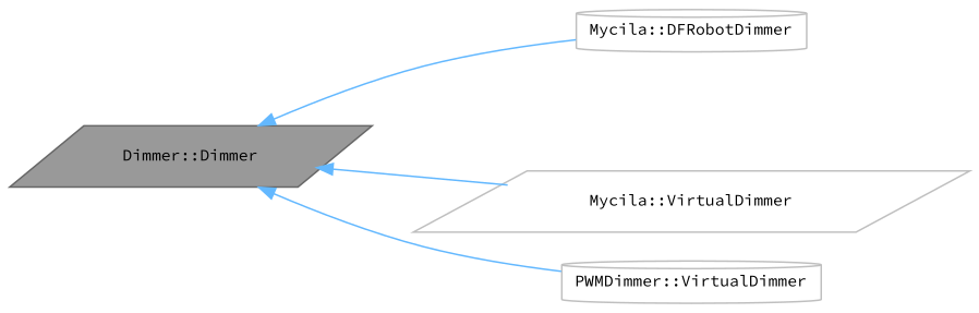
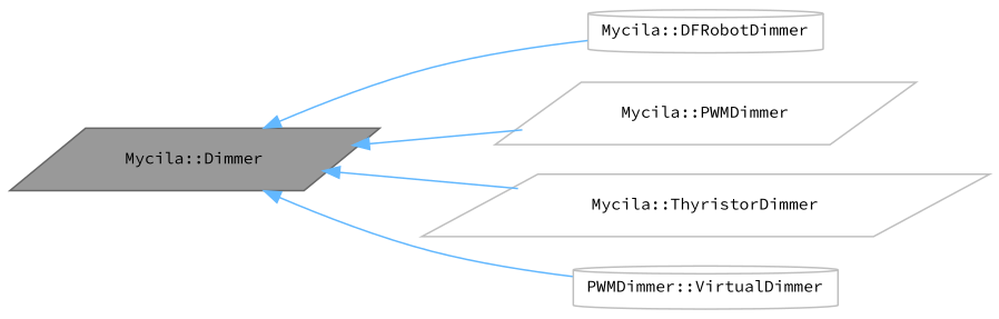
  digraph {
    fontname="Source Code Pro"
    rankdir=LR
    node [color=grey75 fillcolor=white fontname="Source Code Pro" fontsize=10 shape=parallelogram style=filled]
    edge [color=steelblue1 dir=back fontname="Source Code Pro" fontsize=10 labelfontname=Helvetica labelfontsize=10 style=solid]
-   n1 [color=gray40 fillcolor=grey60 fontcolor=black height=0.2 label="Dimmer::Dimmer" width=0.4]
+   n1 [color=gray40 fillcolor=grey60 fontcolor=black height=0.2 label="Mycila::Dimmer" width=0.4]
    n2 [height=0.2 label="Mycila::DFRobotDimmer" shape=cylinder width=0.4]
-   n4 [height=0.2 label="Mycila::VirtualDimmer" width=0.4]
+   n3 [height=0.2 label="Mycila::PWMDimmer" width=0.4]
+   n4 [height=0.2 label="Mycila::ThyristorDimmer" width=0.4]
    n5 [height=0.2 label="PWMDimmer::VirtualDimmer" shape=cylinder width=0.4]
    n1 -> n2
+   n1 -> n3
    n1 -> n4
    n1 -> n5
  }
